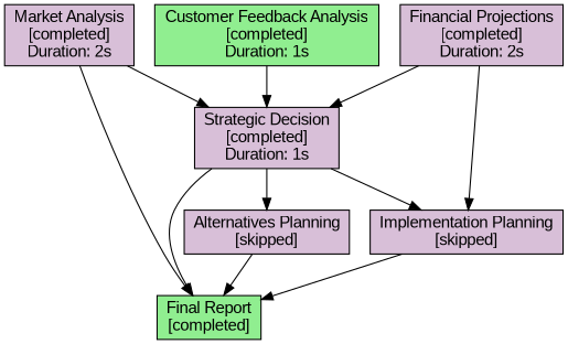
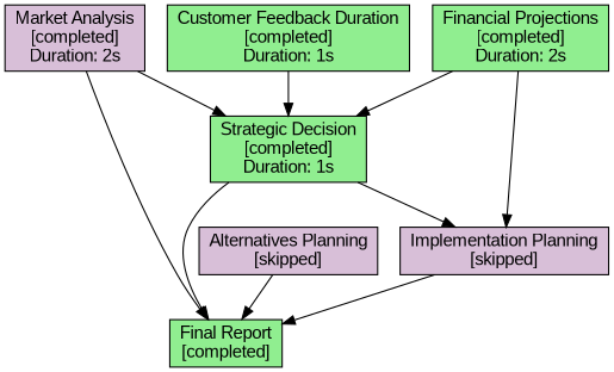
  digraph {
    rankdir=TB
    node [fillcolor="#90EE90" fontname=Arial shape=box style=filled]
    edge [fontname=Arial]
    n1 [fillcolor="#D8BFD8" label="Market Analysis\n[completed]\nDuration: 2s"]
-   n2 [fillcolor="#D8BFD8" label="Strategic Decision\n[completed]\nDuration: 1s"]
+   n2 [label="Strategic Decision\n[completed]\nDuration: 1s"]
    n3 [label="Final Report\n[completed]"]
    n4 [fillcolor="#D8BFD8" label="Implementation Planning\n[skipped]"]
    n5 [fillcolor="#D8BFD8" label="Alternatives Planning\n[skipped]"]
-   n6 [label="Customer Feedback Analysis\n[completed]\nDuration: 1s"]
-   n7 [fillcolor="#D8BFD8" label="Financial Projections\n[completed]\nDuration: 2s"]
+   n6 [label="Customer Feedback Duration\n[completed]\nDuration: 1s"]
+   n7 [label="Financial Projections\n[completed]\nDuration: 2s"]
    n1 -> n2
    n1 -> n3
    n2 -> n3
    n2 -> n4
-   n2 -> n5
    n4 -> n3
    n5 -> n3
    n6 -> n2
    n7 -> n2
    n7 -> n4
  }
